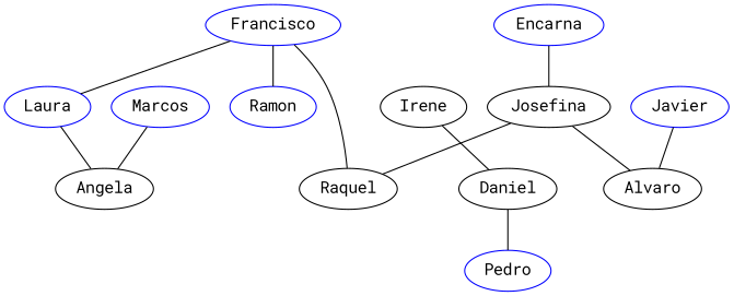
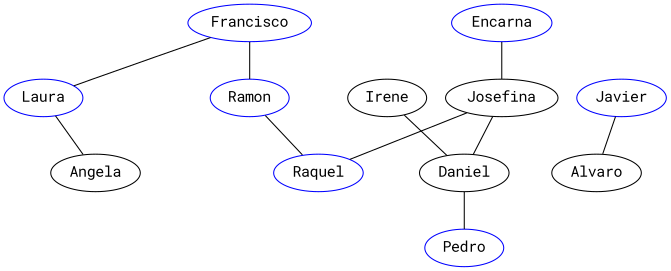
  strict graph {
    fontname="Roboto Mono"
    node [color=blue fontname="Roboto Mono"]
    edge [fontname="Roboto Mono" style=solid]
    n1 [label=Francisco]
    n2 [label=Laura]
    n3 [label=Ramon]
    n4 [color=black label=Angela]
-   n5 [color=black label=Raquel]
-   n6 [label=Marcos]
+   n5 [label=Raquel]
    n7 [color=black label=Irene]
    n8 [color=black label=Daniel]
    n9 [label=Pedro]
    n10 [color=black label=Josefina]
    n11 [color=black label=Alvaro]
    n12 [label=Encarna]
    n13 [label=Javier]
    n1 -- n2
    n1 -- n3
    n2 -- n4
-   n1 -- n5
-   n6 -- n4
+   n3 -- n5
    n7 -- n8
    n8 -- n9
    n10 -- n5
-   n10 -- n11
+   n10 -- n8
    n12 -- n10
    n13 -- n11
  }
